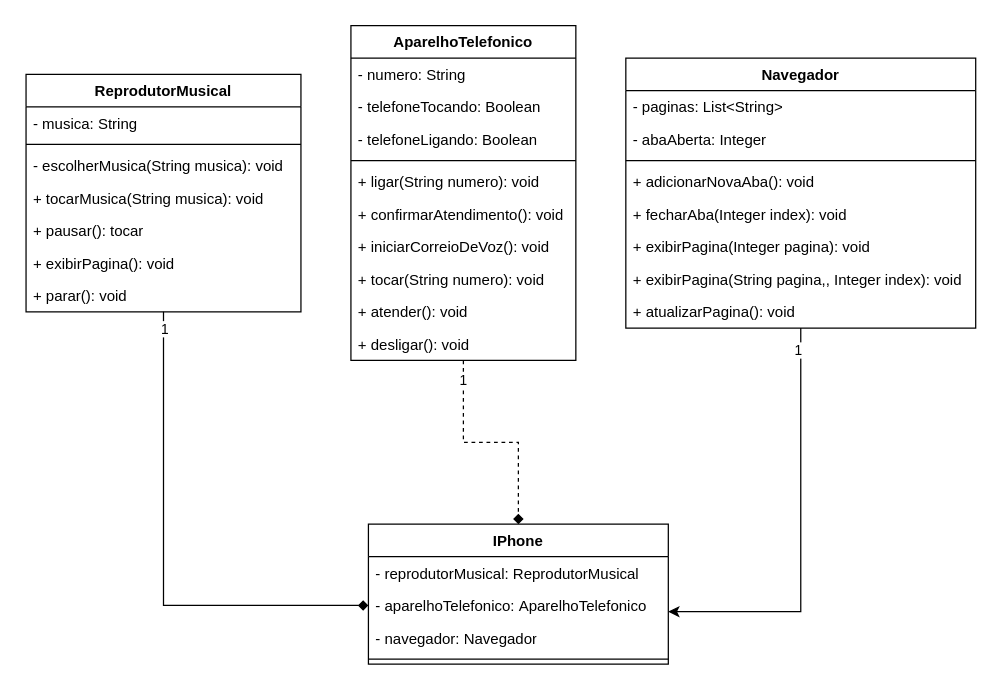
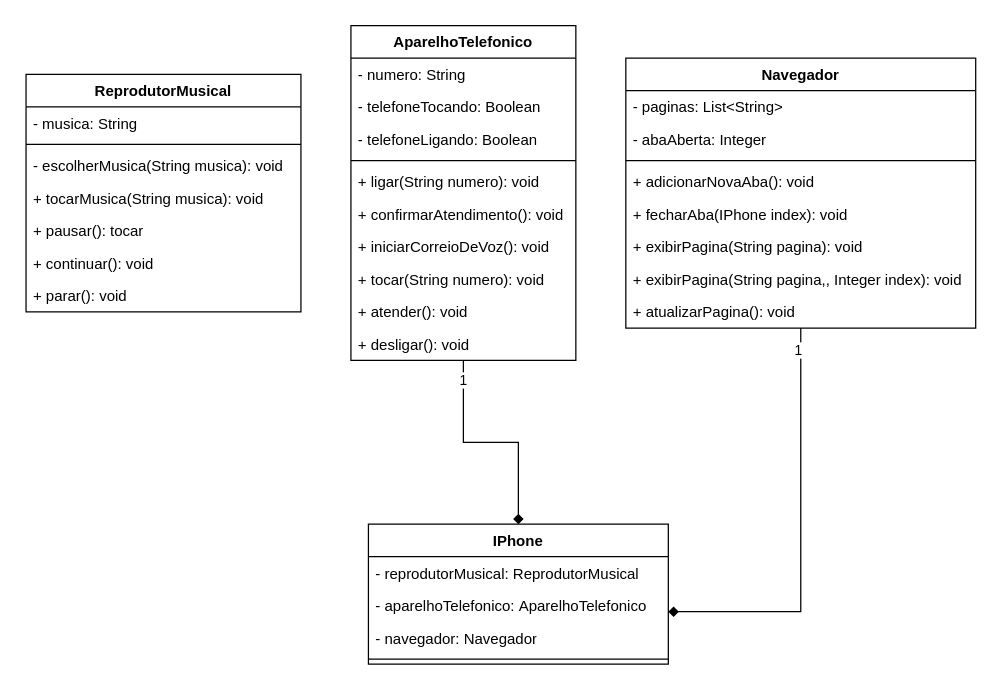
  <mxCell id="0" />
  <mxCell id="1" parent="0" />
- <mxCell id="2" style="edgeStyle=orthogonalEdgeStyle;rounded=0;orthogonalLoop=1;jettySize=auto;html=1;endArrow=diamond;endFill=1;" parent="1" source="4" target="38" edge="1"><mxGeometry relative="1" as="geometry" /></mxCell>
- <mxCell id="3" value="1" style="edgeLabel;html=1;align=center;verticalAlign=middle;resizable=0;points=[];" parent="2" vertex="1" connectable="0"><mxGeometry x="-0.935" relative="1" as="geometry"><mxPoint as="offset" /></mxGeometry></mxCell>
  <mxCell id="4" value="ReprodutorMusical" style="swimlane;fontStyle=1;align=center;verticalAlign=top;childLayout=stackLayout;horizontal=1;startSize=26;horizontalStack=0;resizeParent=1;resizeParentMax=0;resizeLast=0;collapsible=1;marginBottom=0;whiteSpace=wrap;html=1;" parent="1" vertex="1"><mxGeometry x="20" y="59" width="220" height="190" as="geometry" /></mxCell>
  <mxCell id="5" value="- musica: String" style="text;strokeColor=none;fillColor=none;align=left;verticalAlign=top;spacingLeft=4;spacingRight=4;overflow=hidden;rotatable=0;points=[[0,0.5],[1,0.5]];portConstraint=eastwest;whiteSpace=wrap;html=1;" parent="4" vertex="1"><mxGeometry y="26" width="220" height="26" as="geometry" /></mxCell>
  <mxCell id="6" value="" style="line;strokeWidth=1;fillColor=none;align=left;verticalAlign=middle;spacingTop=-1;spacingLeft=3;spacingRight=3;rotatable=0;labelPosition=right;points=[];portConstraint=eastwest;strokeColor=inherit;" parent="4" vertex="1"><mxGeometry y="52" width="220" height="8" as="geometry" /></mxCell>
  <mxCell id="7" value="-&amp;nbsp;escolherMusica&lt;span style=&quot;background-color: initial;&quot;&gt;(String musica): void&lt;/span&gt;" style="text;strokeColor=none;fillColor=none;align=left;verticalAlign=top;spacingLeft=4;spacingRight=4;overflow=hidden;rotatable=0;points=[[0,0.5],[1,0.5]];portConstraint=eastwest;whiteSpace=wrap;html=1;" parent="4" vertex="1"><mxGeometry y="60" width="220" height="26" as="geometry" /></mxCell>
  <mxCell id="8" value="+&amp;nbsp;tocarMusica&lt;span style=&quot;background-color: initial;&quot;&gt;(String musica): void&lt;/span&gt;" style="text;strokeColor=none;fillColor=none;align=left;verticalAlign=top;spacingLeft=4;spacingRight=4;overflow=hidden;rotatable=0;points=[[0,0.5],[1,0.5]];portConstraint=eastwest;whiteSpace=wrap;html=1;" parent="4" vertex="1"><mxGeometry y="86" width="220" height="26" as="geometry" /></mxCell>
  <mxCell id="9" value="+&amp;nbsp;pausar&lt;span style=&quot;background-color: initial;&quot;&gt;(): tocar&lt;/span&gt;" style="text;strokeColor=none;fillColor=none;align=left;verticalAlign=top;spacingLeft=4;spacingRight=4;overflow=hidden;rotatable=0;points=[[0,0.5],[1,0.5]];portConstraint=eastwest;whiteSpace=wrap;html=1;" parent="4" vertex="1"><mxGeometry y="112" width="220" height="26" as="geometry" /></mxCell>
- <mxCell id="10" value="+&amp;nbsp;exibirPagina&lt;span style=&quot;background-color: initial;&quot;&gt;(): void&lt;/span&gt;" style="text;strokeColor=none;fillColor=none;align=left;verticalAlign=top;spacingLeft=4;spacingRight=4;overflow=hidden;rotatable=0;points=[[0,0.5],[1,0.5]];portConstraint=eastwest;whiteSpace=wrap;html=1;" parent="4" vertex="1"><mxGeometry y="138" width="220" height="26" as="geometry" /></mxCell>
+ <mxCell id="10" value="+&amp;nbsp;continuar&lt;span style=&quot;background-color: initial;&quot;&gt;(): void&lt;/span&gt;" style="text;strokeColor=none;fillColor=none;align=left;verticalAlign=top;spacingLeft=4;spacingRight=4;overflow=hidden;rotatable=0;points=[[0,0.5],[1,0.5]];portConstraint=eastwest;whiteSpace=wrap;html=1;" parent="4" vertex="1"><mxGeometry y="138" width="220" height="26" as="geometry" /></mxCell>
  <mxCell id="11" value="+&amp;nbsp;parar&lt;span style=&quot;background-color: initial;&quot;&gt;(): void&lt;/span&gt;" style="text;strokeColor=none;fillColor=none;align=left;verticalAlign=top;spacingLeft=4;spacingRight=4;overflow=hidden;rotatable=0;points=[[0,0.5],[1,0.5]];portConstraint=eastwest;whiteSpace=wrap;html=1;" parent="4" vertex="1"><mxGeometry y="164" width="220" height="26" as="geometry" /></mxCell>
- <mxCell id="12" style="edgeStyle=orthogonalEdgeStyle;rounded=0;orthogonalLoop=1;jettySize=auto;html=1;endArrow=diamond;endFill=1;dashed=1;" parent="1" source="14" target="36" edge="1"><mxGeometry relative="1" as="geometry" /></mxCell>
+ <mxCell id="12" style="edgeStyle=orthogonalEdgeStyle;rounded=0;orthogonalLoop=1;jettySize=auto;html=1;endArrow=diamond;endFill=1;" parent="1" source="14" target="36" edge="1"><mxGeometry relative="1" as="geometry" /></mxCell>
  <mxCell id="13" value="1" style="edgeLabel;html=1;align=center;verticalAlign=middle;resizable=0;points=[];" parent="12" vertex="1" connectable="0"><mxGeometry x="-0.829" y="-1" relative="1" as="geometry"><mxPoint as="offset" /></mxGeometry></mxCell>
  <mxCell id="14" value="AparelhoTelefonico" style="swimlane;fontStyle=1;align=center;verticalAlign=top;childLayout=stackLayout;horizontal=1;startSize=26;horizontalStack=0;resizeParent=1;resizeParentMax=0;resizeLast=0;collapsible=1;marginBottom=0;whiteSpace=wrap;html=1;" parent="1" vertex="1"><mxGeometry x="280" y="20" width="180" height="268" as="geometry" /></mxCell>
  <mxCell id="15" value="- numero: String" style="text;strokeColor=none;fillColor=none;align=left;verticalAlign=top;spacingLeft=4;spacingRight=4;overflow=hidden;rotatable=0;points=[[0,0.5],[1,0.5]];portConstraint=eastwest;whiteSpace=wrap;html=1;" parent="14" vertex="1"><mxGeometry y="26" width="180" height="26" as="geometry" /></mxCell>
  <mxCell id="16" value="-&amp;nbsp;telefoneTocando&lt;span style=&quot;background-color: initial;&quot;&gt;:&amp;nbsp;&lt;/span&gt;Boolean" style="text;strokeColor=none;fillColor=none;align=left;verticalAlign=top;spacingLeft=4;spacingRight=4;overflow=hidden;rotatable=0;points=[[0,0.5],[1,0.5]];portConstraint=eastwest;whiteSpace=wrap;html=1;" parent="14" vertex="1"><mxGeometry y="52" width="180" height="26" as="geometry" /></mxCell>
  <mxCell id="17" value="-&amp;nbsp;telefoneLigando&lt;span style=&quot;background-color: initial;&quot;&gt;:&amp;nbsp;&lt;/span&gt;&lt;span style=&quot;background-color: initial;&quot;&gt;Boolean&lt;/span&gt;" style="text;strokeColor=none;fillColor=none;align=left;verticalAlign=top;spacingLeft=4;spacingRight=4;overflow=hidden;rotatable=0;points=[[0,0.5],[1,0.5]];portConstraint=eastwest;whiteSpace=wrap;html=1;" parent="14" vertex="1"><mxGeometry y="78" width="180" height="26" as="geometry" /></mxCell>
  <mxCell id="18" value="" style="line;strokeWidth=1;fillColor=none;align=left;verticalAlign=middle;spacingTop=-1;spacingLeft=3;spacingRight=3;rotatable=0;labelPosition=right;points=[];portConstraint=eastwest;strokeColor=inherit;" parent="14" vertex="1"><mxGeometry y="104" width="180" height="8" as="geometry" /></mxCell>
  <mxCell id="19" value="+&amp;nbsp;ligar&lt;span style=&quot;background-color: initial;&quot;&gt;(String numero): void&lt;/span&gt;" style="text;strokeColor=none;fillColor=none;align=left;verticalAlign=top;spacingLeft=4;spacingRight=4;overflow=hidden;rotatable=0;points=[[0,0.5],[1,0.5]];portConstraint=eastwest;whiteSpace=wrap;html=1;" parent="14" vertex="1"><mxGeometry y="112" width="180" height="26" as="geometry" /></mxCell>
  <mxCell id="20" value="+&amp;nbsp;confirmarAtendimento&lt;span style=&quot;background-color: initial;&quot;&gt;(): void&lt;/span&gt;" style="text;strokeColor=none;fillColor=none;align=left;verticalAlign=top;spacingLeft=4;spacingRight=4;overflow=hidden;rotatable=0;points=[[0,0.5],[1,0.5]];portConstraint=eastwest;whiteSpace=wrap;html=1;" parent="14" vertex="1"><mxGeometry y="138" width="180" height="26" as="geometry" /></mxCell>
  <mxCell id="21" value="+&amp;nbsp;iniciarCorreioDeVoz&lt;span style=&quot;background-color: initial;&quot;&gt;(): void&lt;/span&gt;" style="text;strokeColor=none;fillColor=none;align=left;verticalAlign=top;spacingLeft=4;spacingRight=4;overflow=hidden;rotatable=0;points=[[0,0.5],[1,0.5]];portConstraint=eastwest;whiteSpace=wrap;html=1;" parent="14" vertex="1"><mxGeometry y="164" width="180" height="26" as="geometry" /></mxCell>
  <mxCell id="22" value="+&amp;nbsp;tocar&lt;span style=&quot;background-color: initial;&quot;&gt;(String numero): void&lt;/span&gt;" style="text;strokeColor=none;fillColor=none;align=left;verticalAlign=top;spacingLeft=4;spacingRight=4;overflow=hidden;rotatable=0;points=[[0,0.5],[1,0.5]];portConstraint=eastwest;whiteSpace=wrap;html=1;" parent="14" vertex="1"><mxGeometry y="190" width="180" height="26" as="geometry" /></mxCell>
  <mxCell id="23" value="+&amp;nbsp;atender&lt;span style=&quot;background-color: initial;&quot;&gt;(): void&lt;/span&gt;" style="text;strokeColor=none;fillColor=none;align=left;verticalAlign=top;spacingLeft=4;spacingRight=4;overflow=hidden;rotatable=0;points=[[0,0.5],[1,0.5]];portConstraint=eastwest;whiteSpace=wrap;html=1;" parent="14" vertex="1"><mxGeometry y="216" width="180" height="26" as="geometry" /></mxCell>
  <mxCell id="24" value="+&amp;nbsp;desligar&lt;span style=&quot;background-color: initial;&quot;&gt;(): void&lt;/span&gt;" style="text;strokeColor=none;fillColor=none;align=left;verticalAlign=top;spacingLeft=4;spacingRight=4;overflow=hidden;rotatable=0;points=[[0,0.5],[1,0.5]];portConstraint=eastwest;whiteSpace=wrap;html=1;" parent="14" vertex="1"><mxGeometry y="242" width="180" height="26" as="geometry" /></mxCell>
- <mxCell id="25" style="edgeStyle=orthogonalEdgeStyle;rounded=0;orthogonalLoop=1;jettySize=auto;html=1;endArrow=classic;endFill=1;" parent="1" source="27" target="36" edge="1"><mxGeometry relative="1" as="geometry"><Array as="points"><mxPoint x="640" y="489" /></Array></mxGeometry></mxCell>
+ <mxCell id="25" style="edgeStyle=orthogonalEdgeStyle;rounded=0;orthogonalLoop=1;jettySize=auto;html=1;endArrow=diamond;endFill=1;" parent="1" source="27" target="36" edge="1"><mxGeometry relative="1" as="geometry"><Array as="points"><mxPoint x="640" y="489" /></Array></mxGeometry></mxCell>
  <mxCell id="26" value="1" style="edgeLabel;html=1;align=center;verticalAlign=middle;resizable=0;points=[];" parent="25" vertex="1" connectable="0"><mxGeometry x="-0.898" y="-3" relative="1" as="geometry"><mxPoint as="offset" /></mxGeometry></mxCell>
  <mxCell id="27" value="Navegador" style="swimlane;fontStyle=1;align=center;verticalAlign=top;childLayout=stackLayout;horizontal=1;startSize=26;horizontalStack=0;resizeParent=1;resizeParentMax=0;resizeLast=0;collapsible=1;marginBottom=0;whiteSpace=wrap;html=1;" parent="1" vertex="1"><mxGeometry x="500" y="46" width="280" height="216" as="geometry" /></mxCell>
  <mxCell id="28" value="-&amp;nbsp;paginas&lt;span style=&quot;background-color: initial;&quot;&gt;:&amp;nbsp;&lt;/span&gt;List&amp;lt;String&amp;gt;" style="text;strokeColor=none;fillColor=none;align=left;verticalAlign=top;spacingLeft=4;spacingRight=4;overflow=hidden;rotatable=0;points=[[0,0.5],[1,0.5]];portConstraint=eastwest;whiteSpace=wrap;html=1;" parent="27" vertex="1"><mxGeometry y="26" width="280" height="26" as="geometry" /></mxCell>
  <mxCell id="29" value="-&amp;nbsp;abaAberta&lt;span style=&quot;background-color: initial;&quot;&gt;:&amp;nbsp;&lt;/span&gt;Integer" style="text;strokeColor=none;fillColor=none;align=left;verticalAlign=top;spacingLeft=4;spacingRight=4;overflow=hidden;rotatable=0;points=[[0,0.5],[1,0.5]];portConstraint=eastwest;whiteSpace=wrap;html=1;" parent="27" vertex="1"><mxGeometry y="52" width="280" height="26" as="geometry" /></mxCell>
  <mxCell id="30" value="" style="line;strokeWidth=1;fillColor=none;align=left;verticalAlign=middle;spacingTop=-1;spacingLeft=3;spacingRight=3;rotatable=0;labelPosition=right;points=[];portConstraint=eastwest;strokeColor=inherit;" parent="27" vertex="1"><mxGeometry y="78" width="280" height="8" as="geometry" /></mxCell>
  <mxCell id="31" value="+&amp;nbsp;adicionarNovaAba&lt;span style=&quot;background-color: initial;&quot;&gt;(): void&lt;/span&gt;" style="text;strokeColor=none;fillColor=none;align=left;verticalAlign=top;spacingLeft=4;spacingRight=4;overflow=hidden;rotatable=0;points=[[0,0.5],[1,0.5]];portConstraint=eastwest;whiteSpace=wrap;html=1;" parent="27" vertex="1"><mxGeometry y="86" width="280" height="26" as="geometry" /></mxCell>
- <mxCell id="32" value="+&amp;nbsp;fecharAba&lt;span style=&quot;background-color: initial;&quot;&gt;(Integer index): void&lt;/span&gt;" style="text;strokeColor=none;fillColor=none;align=left;verticalAlign=top;spacingLeft=4;spacingRight=4;overflow=hidden;rotatable=0;points=[[0,0.5],[1,0.5]];portConstraint=eastwest;whiteSpace=wrap;html=1;" parent="27" vertex="1"><mxGeometry y="112" width="280" height="26" as="geometry" /></mxCell>
- <mxCell id="33" value="+&amp;nbsp;exibirPagina&lt;span style=&quot;background-color: initial;&quot;&gt;(Integer pagina): void&lt;/span&gt;" style="text;strokeColor=none;fillColor=none;align=left;verticalAlign=top;spacingLeft=4;spacingRight=4;overflow=hidden;rotatable=0;points=[[0,0.5],[1,0.5]];portConstraint=eastwest;whiteSpace=wrap;html=1;" parent="27" vertex="1"><mxGeometry y="138" width="280" height="26" as="geometry" /></mxCell>
+ <mxCell id="32" value="+&amp;nbsp;fecharAba&lt;span style=&quot;background-color: initial;&quot;&gt;(IPhone index): void&lt;/span&gt;" style="text;strokeColor=none;fillColor=none;align=left;verticalAlign=top;spacingLeft=4;spacingRight=4;overflow=hidden;rotatable=0;points=[[0,0.5],[1,0.5]];portConstraint=eastwest;whiteSpace=wrap;html=1;" parent="27" vertex="1"><mxGeometry y="112" width="280" height="26" as="geometry" /></mxCell>
+ <mxCell id="33" value="+&amp;nbsp;exibirPagina&lt;span style=&quot;background-color: initial;&quot;&gt;(String pagina): void&lt;/span&gt;" style="text;strokeColor=none;fillColor=none;align=left;verticalAlign=top;spacingLeft=4;spacingRight=4;overflow=hidden;rotatable=0;points=[[0,0.5],[1,0.5]];portConstraint=eastwest;whiteSpace=wrap;html=1;" parent="27" vertex="1"><mxGeometry y="138" width="280" height="26" as="geometry" /></mxCell>
  <mxCell id="34" value="+&amp;nbsp;exibirPagina&lt;span style=&quot;background-color: initial;&quot;&gt;(String pagina,, Integer index): void&lt;/span&gt;" style="text;strokeColor=none;fillColor=none;align=left;verticalAlign=top;spacingLeft=4;spacingRight=4;overflow=hidden;rotatable=0;points=[[0,0.5],[1,0.5]];portConstraint=eastwest;whiteSpace=wrap;html=1;" parent="27" vertex="1"><mxGeometry y="164" width="280" height="26" as="geometry" /></mxCell>
  <mxCell id="35" value="+&amp;nbsp;atualizarPagina&lt;span style=&quot;background-color: initial;&quot;&gt;(): void&lt;/span&gt;" style="text;strokeColor=none;fillColor=none;align=left;verticalAlign=top;spacingLeft=4;spacingRight=4;overflow=hidden;rotatable=0;points=[[0,0.5],[1,0.5]];portConstraint=eastwest;whiteSpace=wrap;html=1;" parent="27" vertex="1"><mxGeometry y="190" width="280" height="26" as="geometry" /></mxCell>
  <mxCell id="36" value="IPhone" style="swimlane;fontStyle=1;align=center;verticalAlign=top;childLayout=stackLayout;horizontal=1;startSize=26;horizontalStack=0;resizeParent=1;resizeParentMax=0;resizeLast=0;collapsible=1;marginBottom=0;whiteSpace=wrap;html=1;" parent="1" vertex="1"><mxGeometry x="294" y="419" width="240" height="112" as="geometry"><mxRectangle x="294" y="540" width="80" height="30" as="alternateBounds" /></mxGeometry></mxCell>
  <mxCell id="37" value="- reprodutorMusical&lt;span style=&quot;background-color: initial;&quot;&gt;:&amp;nbsp;&lt;/span&gt;&lt;span style=&quot;background-color: initial;&quot;&gt;ReprodutorMusical&lt;/span&gt;" style="text;strokeColor=none;fillColor=none;align=left;verticalAlign=top;spacingLeft=4;spacingRight=4;overflow=hidden;rotatable=0;points=[[0,0.5],[1,0.5]];portConstraint=eastwest;whiteSpace=wrap;html=1;" parent="36" vertex="1"><mxGeometry y="26" width="240" height="26" as="geometry" /></mxCell>
  <mxCell id="38" value="-&amp;nbsp;aparelhoTelefonico&lt;span style=&quot;background-color: initial;&quot;&gt;:&amp;nbsp;&lt;/span&gt;AparelhoTelefonico" style="text;strokeColor=none;fillColor=none;align=left;verticalAlign=top;spacingLeft=4;spacingRight=4;overflow=hidden;rotatable=0;points=[[0,0.5],[1,0.5]];portConstraint=eastwest;whiteSpace=wrap;html=1;" parent="36" vertex="1"><mxGeometry y="52" width="240" height="26" as="geometry" /></mxCell>
  <mxCell id="39" value="-&amp;nbsp;navegador&lt;span style=&quot;background-color: initial;&quot;&gt;:&amp;nbsp;&lt;/span&gt;Navegador" style="text;strokeColor=none;fillColor=none;align=left;verticalAlign=top;spacingLeft=4;spacingRight=4;overflow=hidden;rotatable=0;points=[[0,0.5],[1,0.5]];portConstraint=eastwest;whiteSpace=wrap;html=1;" parent="36" vertex="1"><mxGeometry y="78" width="240" height="26" as="geometry" /></mxCell>
  <mxCell id="40" value="" style="line;strokeWidth=1;fillColor=none;align=left;verticalAlign=middle;spacingTop=-1;spacingLeft=3;spacingRight=3;rotatable=0;labelPosition=right;points=[];portConstraint=eastwest;strokeColor=inherit;" parent="36" vertex="1"><mxGeometry y="104" width="240" height="8" as="geometry" /></mxCell>
